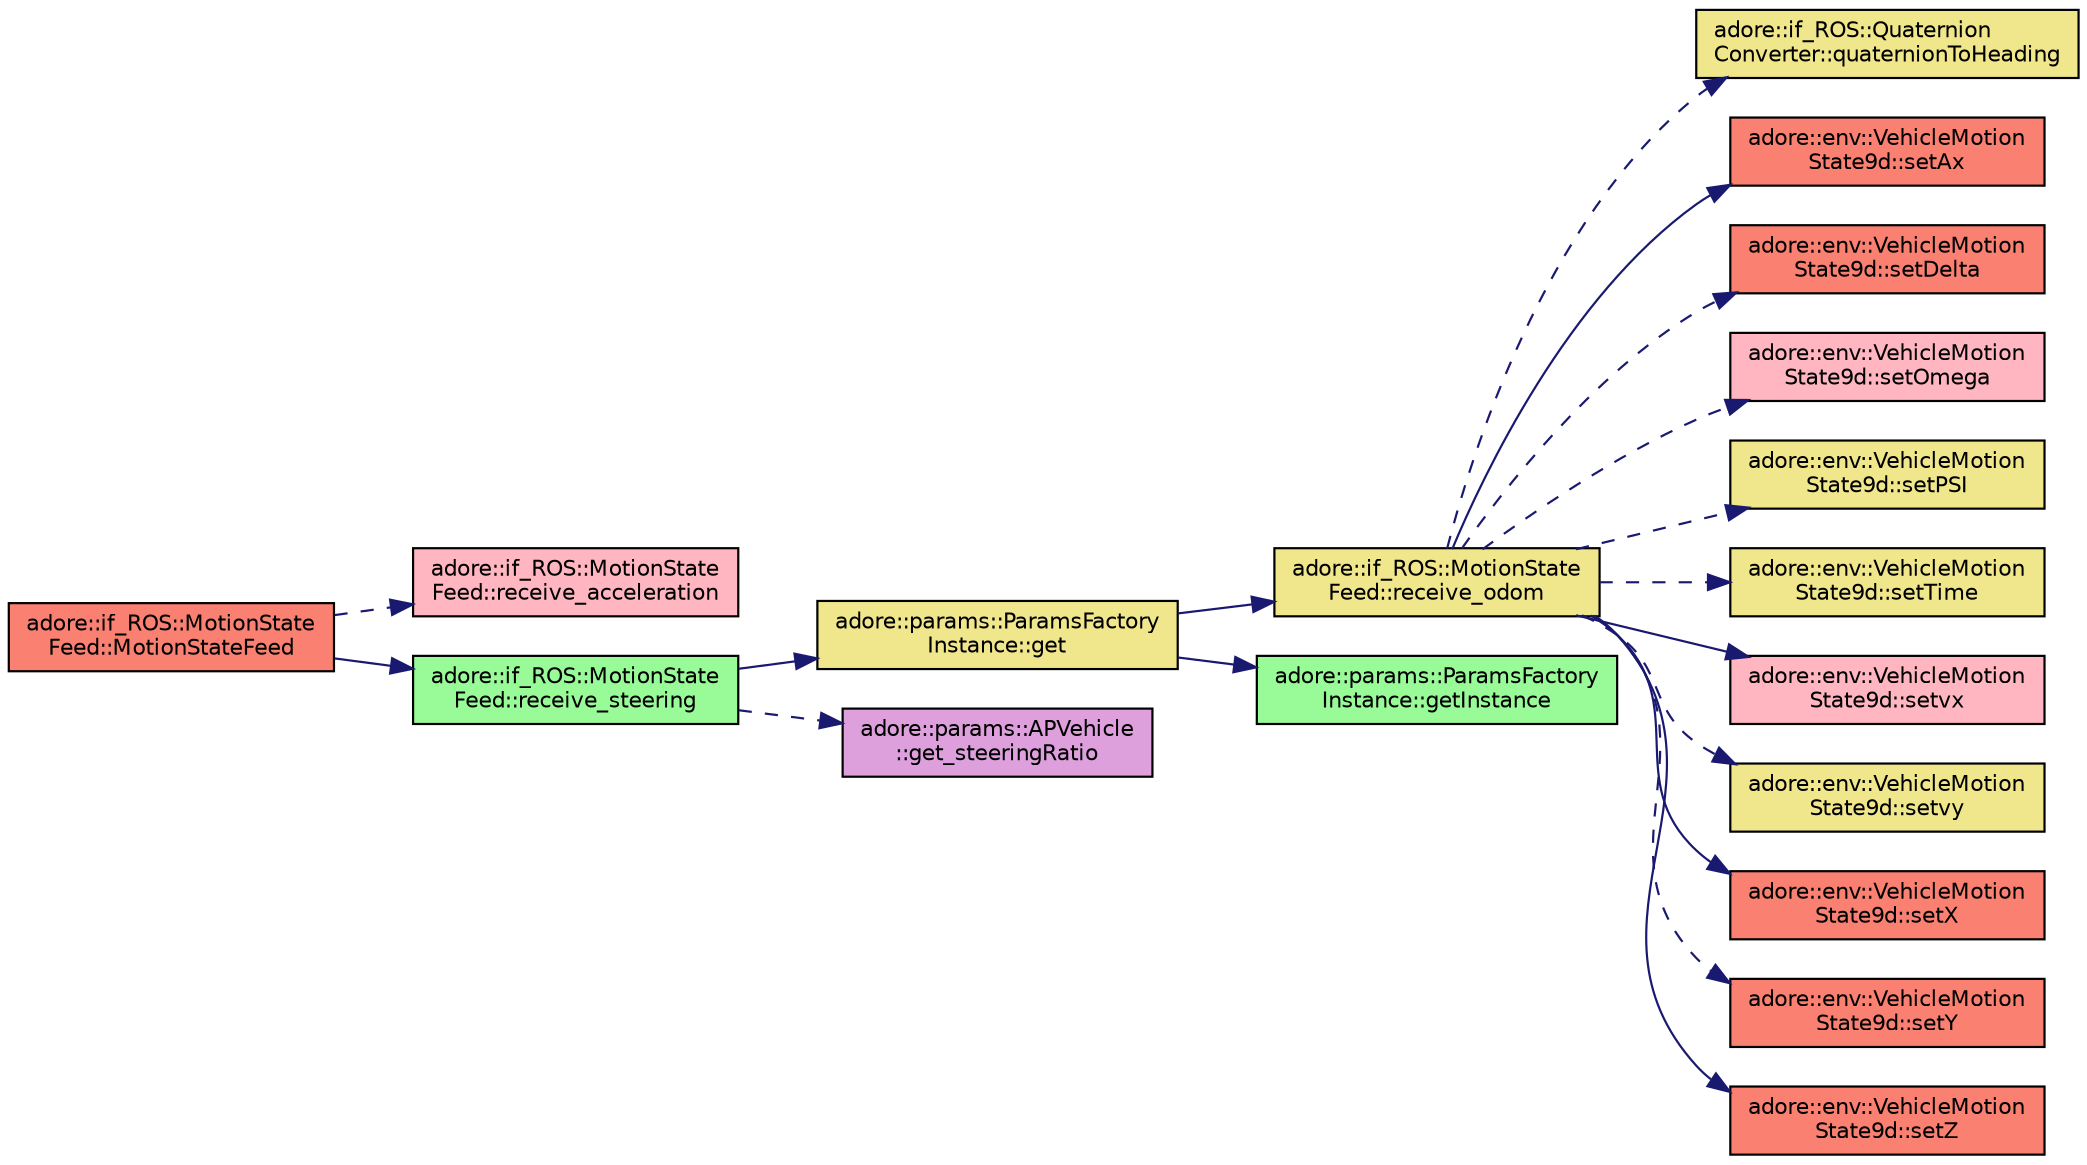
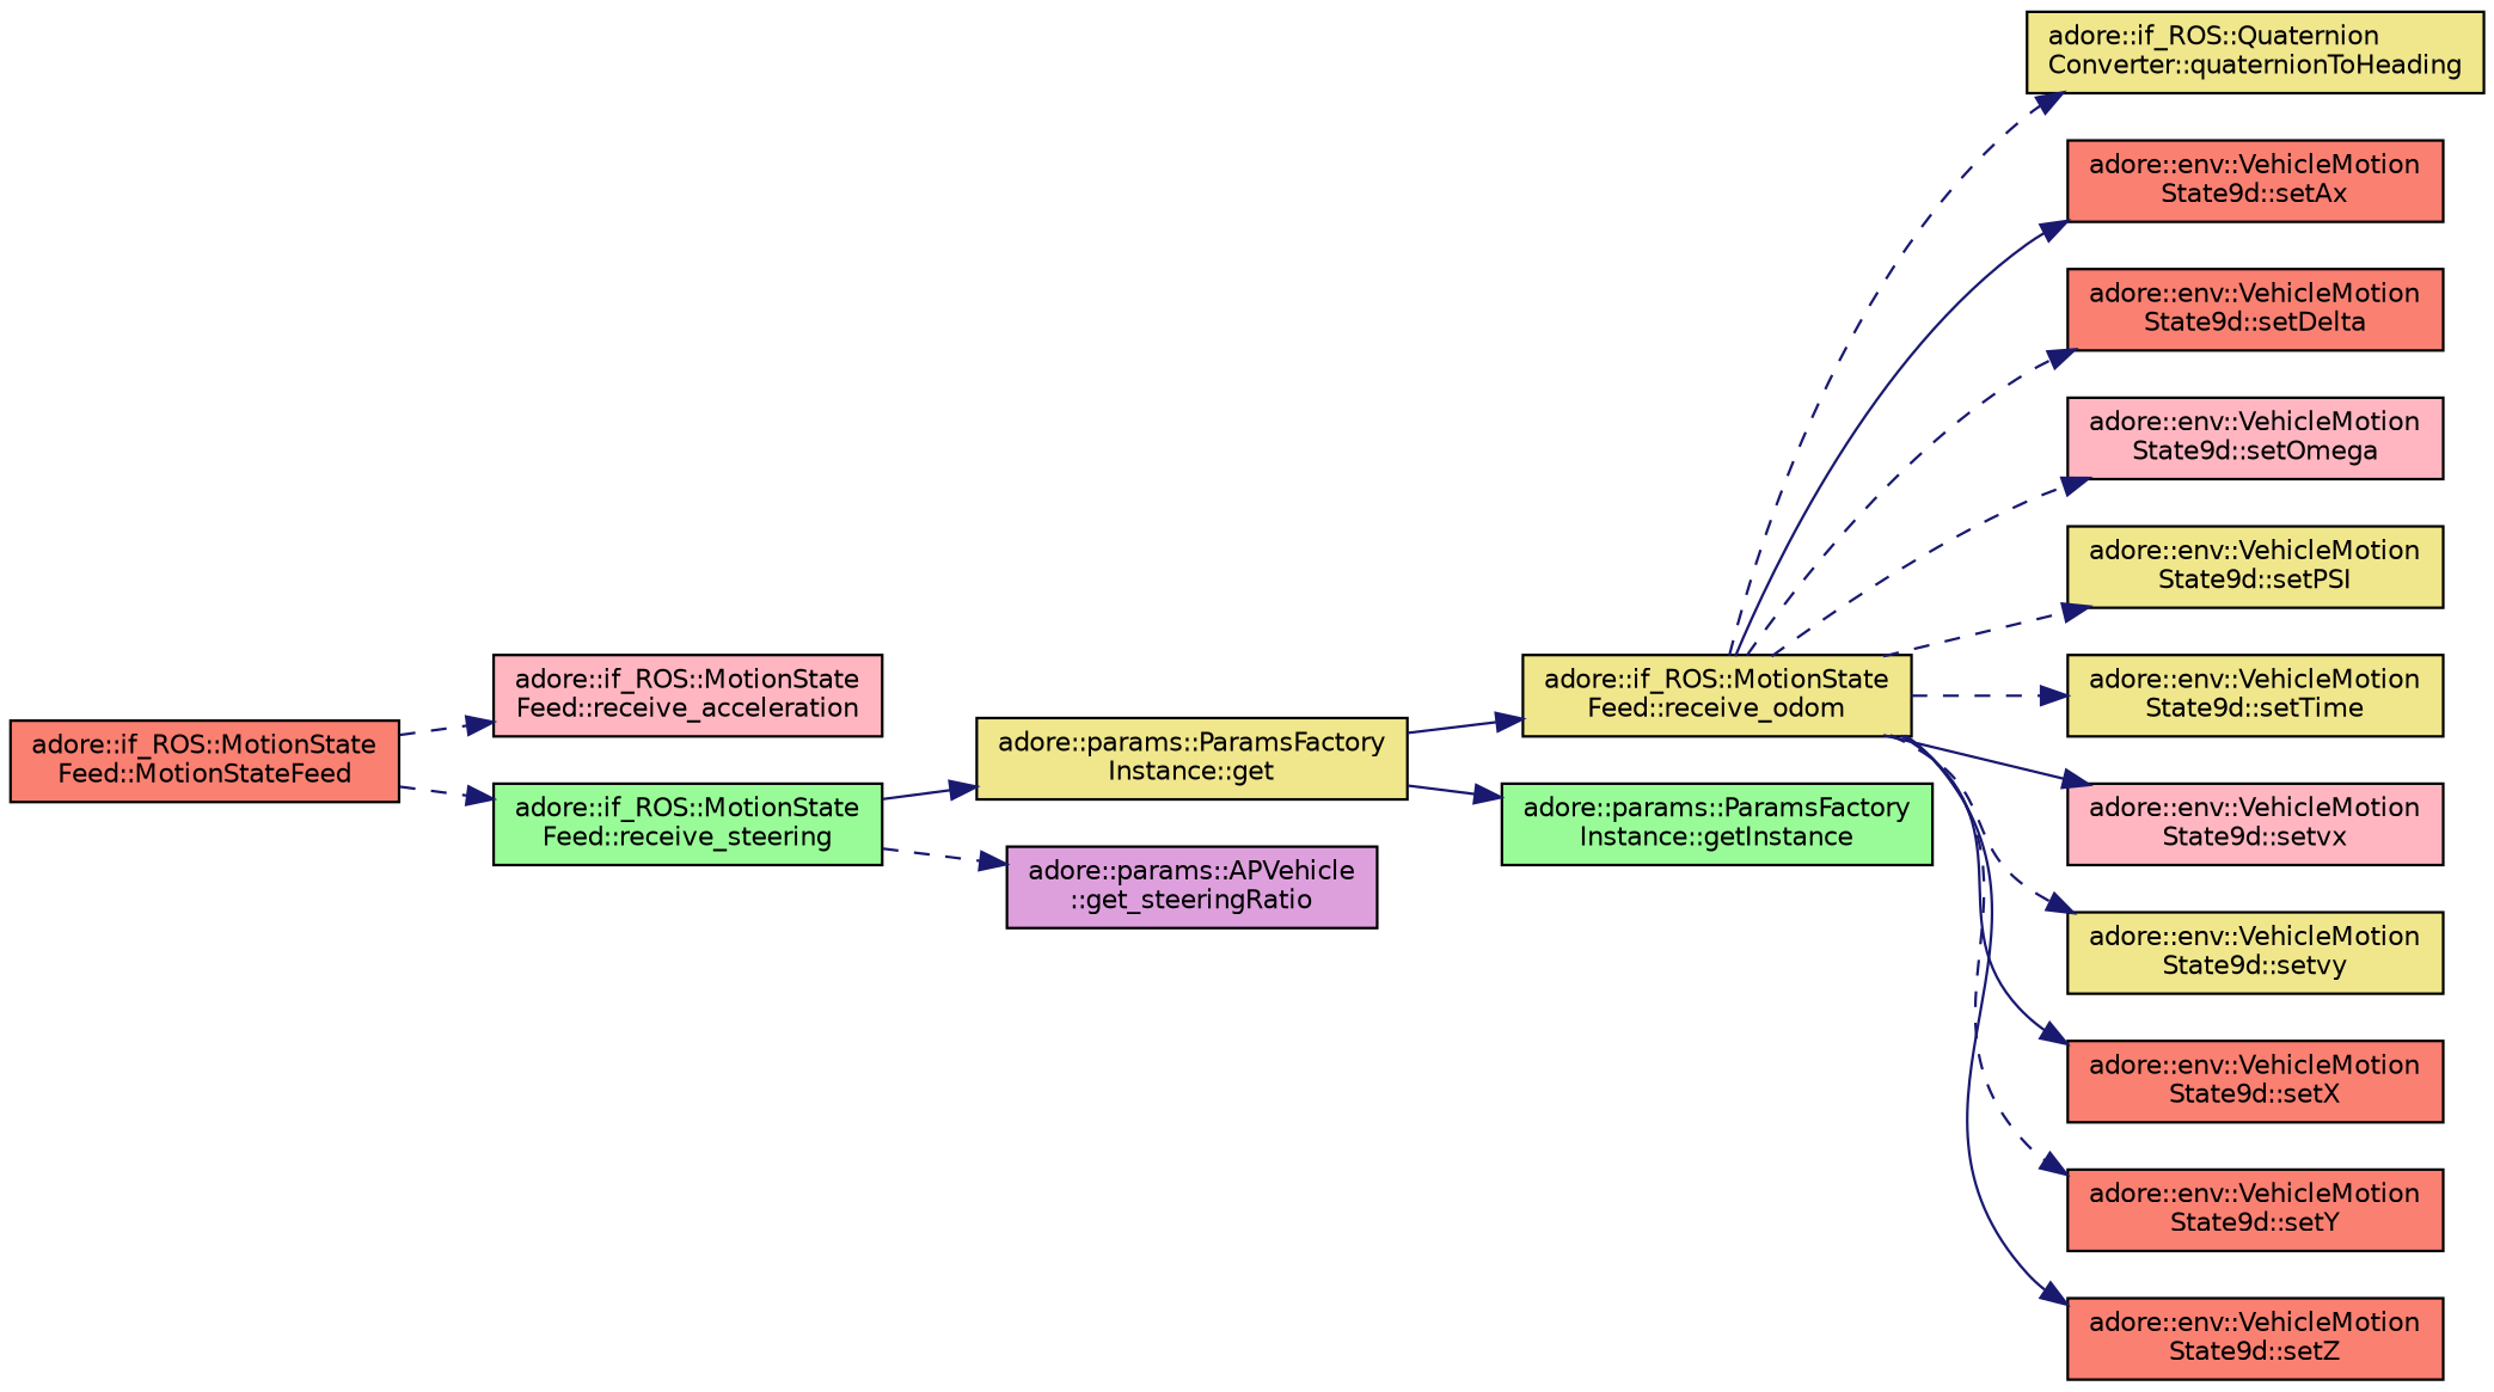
  digraph {
    rankdir=LR
    node [color=black fillcolor=salmon fontname=Helvetica fontsize=10 shape=record style=filled]
    edge [color=midnightblue fontname=Helvetica fontsize=10 labelfontname=Helvetica labelfontsize=10 style=dashed]
    n1 [fontcolor=black height=0.2 label="adore::if_ROS::MotionState\lFeed::MotionStateFeed" width=0.4]
    n2 [fillcolor=lightpink height=0.2 label="adore::if_ROS::MotionState\lFeed::receive_acceleration" width=0.4]
    n3 [fillcolor=palegreen height=0.2 label="adore::if_ROS::MotionState\lFeed::receive_steering" width=0.4]
    n4 [fillcolor=khaki height=0.2 label="adore::if_ROS::MotionState\lFeed::receive_odom" width=0.4]
    n5 [fillcolor=khaki height=0.2 label="adore::if_ROS::Quaternion\lConverter::quaternionToHeading" width=0.4]
    n6 [height=0.2 label="adore::env::VehicleMotion\lState9d::setAx" width=0.4]
    n7 [height=0.2 label="adore::env::VehicleMotion\lState9d::setDelta" width=0.4]
    n8 [fillcolor=lightpink height=0.2 label="adore::env::VehicleMotion\lState9d::setOmega" width=0.4]
    n9 [fillcolor=khaki height=0.2 label="adore::env::VehicleMotion\lState9d::setPSI" width=0.4]
    n10 [fillcolor=khaki height=0.2 label="adore::env::VehicleMotion\lState9d::setTime" width=0.4]
    n11 [fillcolor=lightpink height=0.2 label="adore::env::VehicleMotion\lState9d::setvx" width=0.4]
    n12 [fillcolor=khaki height=0.2 label="adore::env::VehicleMotion\lState9d::setvy" width=0.4]
    n13 [height=0.2 label="adore::env::VehicleMotion\lState9d::setX" width=0.4]
    n14 [height=0.2 label="adore::env::VehicleMotion\lState9d::setY" width=0.4]
    n15 [height=0.2 label="adore::env::VehicleMotion\lState9d::setZ" width=0.4]
    n16 [fillcolor=khaki height=0.2 label="adore::params::ParamsFactory\lInstance::get" width=0.4]
    n17 [fillcolor=plum height=0.2 label="adore::params::APVehicle\l::get_steeringRatio" width=0.4]
    n18 [fillcolor=palegreen height=0.2 label="adore::params::ParamsFactory\lInstance::getInstance" width=0.4]
    n1 -> n2
-   n1 -> n3 [style=solid]
+   n1 -> n3
    n3 -> n16 [style=solid]
    n3 -> n17
    n4 -> n5
    n4 -> n6 [style=solid]
    n4 -> n7
    n4 -> n8
    n4 -> n9
    n4 -> n10
    n4 -> n11 [style=solid]
    n4 -> n12
    n4 -> n13 [style=solid]
    n4 -> n14
    n4 -> n15 [style=solid]
    n16 -> n4 [style=solid]
    n16 -> n18 [style=solid]
  }
